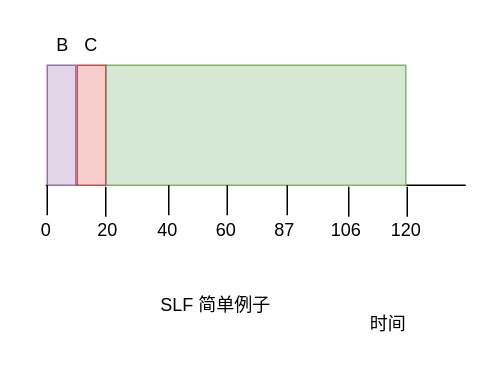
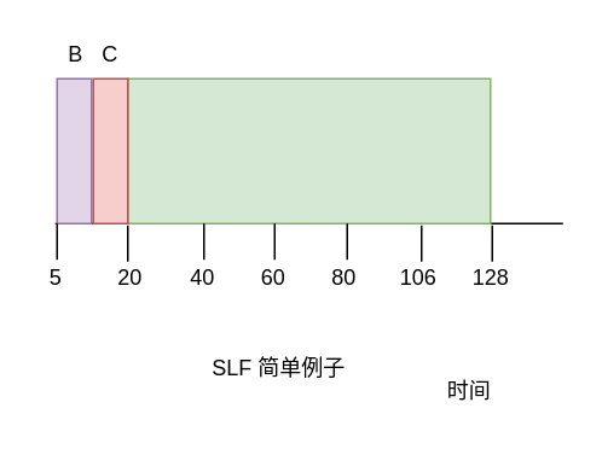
  <mxCell id="0" />
  <mxCell id="1" parent="0" />
  <mxCell id="2" value="时间" style="text;html=1;align=center;verticalAlign=middle;resizable=0;points=[];autosize=1;" vertex="1" parent="1"><mxGeometry x="238" y="206" width="40" height="20" as="geometry" /></mxCell>
  <mxCell id="3" value="" style="endArrow=none;html=1;" edge="1" parent="1"><mxGeometry width="50" height="50" relative="1" as="geometry"><mxPoint x="30" y="123" as="sourcePoint" /><mxPoint x="310" y="123" as="targetPoint" /></mxGeometry></mxCell>
- <mxCell id="4" value="87" style="text;html=1;align=center;verticalAlign=middle;resizable=0;points=[];autosize=1;" vertex="1" parent="1"><mxGeometry x="174" y="143" width="30" height="20" as="geometry" /></mxCell>
+ <mxCell id="4" value="80" style="text;html=1;align=center;verticalAlign=middle;resizable=0;points=[];autosize=1;" vertex="1" parent="1"><mxGeometry x="174" y="143" width="30" height="20" as="geometry" /></mxCell>
  <mxCell id="5" value="106" style="text;html=1;align=center;verticalAlign=middle;resizable=0;points=[];autosize=1;" vertex="1" parent="1"><mxGeometry x="210" y="143" width="40" height="20" as="geometry" /></mxCell>
- <mxCell id="6" value="120" style="text;html=1;align=center;verticalAlign=middle;resizable=0;points=[];autosize=1;" vertex="1" parent="1"><mxGeometry x="250" y="143" width="40" height="20" as="geometry" /></mxCell>
- <mxCell id="7" value="SLF 简单例子" style="text;html=1;align=center;verticalAlign=middle;resizable=0;points=[];autosize=1;" vertex="1" parent="1"><mxGeometry x="98" y="193" width="90" height="20" as="geometry" /></mxCell>
- <mxCell id="8" value="0" style="text;html=1;align=center;verticalAlign=middle;resizable=0;points=[];autosize=1;" vertex="1" parent="1"><mxGeometry x="20" y="143" width="20" height="20" as="geometry" /></mxCell>
+ <mxCell id="6" value="128" style="text;html=1;align=center;verticalAlign=middle;resizable=0;points=[];autosize=1;" vertex="1" parent="1"><mxGeometry x="250" y="143" width="40" height="20" as="geometry" /></mxCell>
+ <mxCell id="7" value="SLF 简单例子" style="text;html=1;align=center;verticalAlign=middle;resizable=0;points=[];autosize=1;" vertex="1" parent="1"><mxGeometry x="108" y="193" width="90" height="20" as="geometry" /></mxCell>
+ <mxCell id="8" value="5" style="text;html=1;align=center;verticalAlign=middle;resizable=0;points=[];autosize=1;" vertex="1" parent="1"><mxGeometry x="20" y="143" width="20" height="20" as="geometry" /></mxCell>
  <mxCell id="9" value="20" style="text;html=1;align=center;verticalAlign=middle;resizable=0;points=[];autosize=1;" vertex="1" parent="1"><mxGeometry x="59" y="144" width="23" height="18" as="geometry" /></mxCell>
  <mxCell id="10" value="40" style="text;html=1;align=center;verticalAlign=middle;resizable=0;points=[];autosize=1;" vertex="1" parent="1"><mxGeometry x="99" y="144" width="23" height="18" as="geometry" /></mxCell>
  <mxCell id="11" value="60" style="text;html=1;align=center;verticalAlign=middle;resizable=0;points=[];autosize=1;" vertex="1" parent="1"><mxGeometry x="135" y="143" width="30" height="20" as="geometry" /></mxCell>
  <mxCell id="12" value="" style="rounded=0;whiteSpace=wrap;html=1;fillColor=#d5e8d4;strokeColor=#82b366;" vertex="1" parent="1"><mxGeometry x="70" y="43" width="200" height="80" as="geometry" /></mxCell>
  <mxCell id="13" value="" style="rounded=0;whiteSpace=wrap;html=1;fillColor=#e1d5e7;strokeColor=#9673a6;" vertex="1" parent="1"><mxGeometry x="31" y="43" width="19" height="80" as="geometry" /></mxCell>
  <mxCell id="14" value="B" style="text;html=1;align=center;verticalAlign=middle;resizable=0;points=[];autosize=1;" vertex="1" parent="1"><mxGeometry x="31" y="20" width="20" height="20" as="geometry" /></mxCell>
  <mxCell id="15" value="" style="rounded=0;whiteSpace=wrap;html=1;fillColor=#f8cecc;strokeColor=#b85450;" vertex="1" parent="1"><mxGeometry x="51" y="43" width="19" height="80" as="geometry" /></mxCell>
  <mxCell id="16" style="edgeStyle=orthogonalEdgeStyle;rounded=0;orthogonalLoop=1;jettySize=auto;html=1;exitX=0;exitY=1;exitDx=0;exitDy=0;endArrow=none;endFill=0;" edge="1" parent="1"><mxGeometry relative="1" as="geometry"><mxPoint x="70" y="144" as="targetPoint" /><mxPoint x="70" y="124" as="sourcePoint" /></mxGeometry></mxCell>
  <mxCell id="17" style="edgeStyle=orthogonalEdgeStyle;rounded=0;orthogonalLoop=1;jettySize=auto;html=1;exitX=0;exitY=1;exitDx=0;exitDy=0;endArrow=none;endFill=0;" edge="1" parent="1"><mxGeometry relative="1" as="geometry"><mxPoint x="112" y="143" as="targetPoint" /><mxPoint x="112" y="123" as="sourcePoint" /></mxGeometry></mxCell>
  <mxCell id="18" style="edgeStyle=orthogonalEdgeStyle;rounded=0;orthogonalLoop=1;jettySize=auto;html=1;exitX=0;exitY=1;exitDx=0;exitDy=0;endArrow=none;endFill=0;" edge="1" parent="1"><mxGeometry relative="1" as="geometry"><mxPoint x="151" y="143" as="targetPoint" /><mxPoint x="151" y="123" as="sourcePoint" /></mxGeometry></mxCell>
  <mxCell id="19" style="edgeStyle=orthogonalEdgeStyle;rounded=0;orthogonalLoop=1;jettySize=auto;html=1;exitX=0;exitY=1;exitDx=0;exitDy=0;endArrow=none;endFill=0;" edge="1" parent="1"><mxGeometry relative="1" as="geometry"><mxPoint x="191" y="143" as="targetPoint" /><mxPoint x="191" y="123" as="sourcePoint" /></mxGeometry></mxCell>
  <mxCell id="20" style="edgeStyle=orthogonalEdgeStyle;rounded=0;orthogonalLoop=1;jettySize=auto;html=1;exitX=0;exitY=1;exitDx=0;exitDy=0;endArrow=none;endFill=0;" edge="1" parent="1"><mxGeometry relative="1" as="geometry"><mxPoint x="232" y="144" as="targetPoint" /><mxPoint x="232" y="124" as="sourcePoint" /></mxGeometry></mxCell>
  <mxCell id="21" style="edgeStyle=orthogonalEdgeStyle;rounded=0;orthogonalLoop=1;jettySize=auto;html=1;exitX=0;exitY=1;exitDx=0;exitDy=0;endArrow=none;endFill=0;" edge="1" parent="1"><mxGeometry relative="1" as="geometry"><mxPoint x="271" y="144" as="targetPoint" /><mxPoint x="271" y="124" as="sourcePoint" /></mxGeometry></mxCell>
  <mxCell id="22" value="C" style="text;html=1;align=center;verticalAlign=middle;resizable=0;points=[];autosize=1;" vertex="1" parent="1"><mxGeometry x="50" y="20" width="20" height="20" as="geometry" /></mxCell>
  <mxCell id="23" style="edgeStyle=orthogonalEdgeStyle;rounded=0;orthogonalLoop=1;jettySize=auto;html=1;exitX=0;exitY=1;exitDx=0;exitDy=0;endArrow=none;endFill=0;" edge="1" parent="1"><mxGeometry relative="1" as="geometry"><mxPoint x="31" y="143" as="targetPoint" /><mxPoint x="31" y="123" as="sourcePoint" /><Array as="points"><mxPoint x="31" y="133" /><mxPoint x="31" y="133" /></Array></mxGeometry></mxCell>
